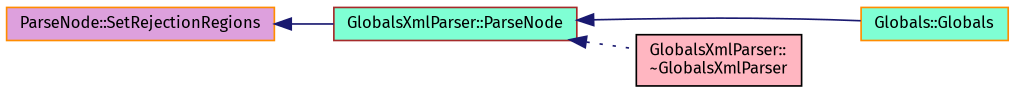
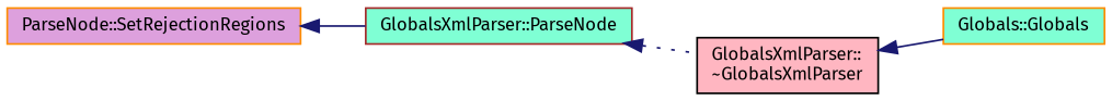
  digraph {
    fontname="Fira Sans"
    rankdir=LR
    node [color=darkorange fillcolor=aquamarine fontname="Fira Sans" fontsize=10 shape=record style=filled]
    edge [color=midnightblue dir=back fontname="Fira Sans" fontsize=10 labelfontname=Helvetica labelfontsize=10 style=solid]
    n1 [fillcolor=plum fontcolor=black height=0.2 label="ParseNode::SetRejectionRegions" width=0.4]
    n2 [color=brown height=0.2 label="GlobalsXmlParser::ParseNode" width=0.4]
    n3 [height=0.2 label="Globals::Globals" width=0.4]
    n4 [color=black fillcolor=lightpink height=0.2 label="GlobalsXmlParser::\l~GlobalsXmlParser" width=0.4]
    n1 -> n2
-   n2 -> n3
+   n4 -> n3
    n2 -> n4 [style=dotted]
  }
